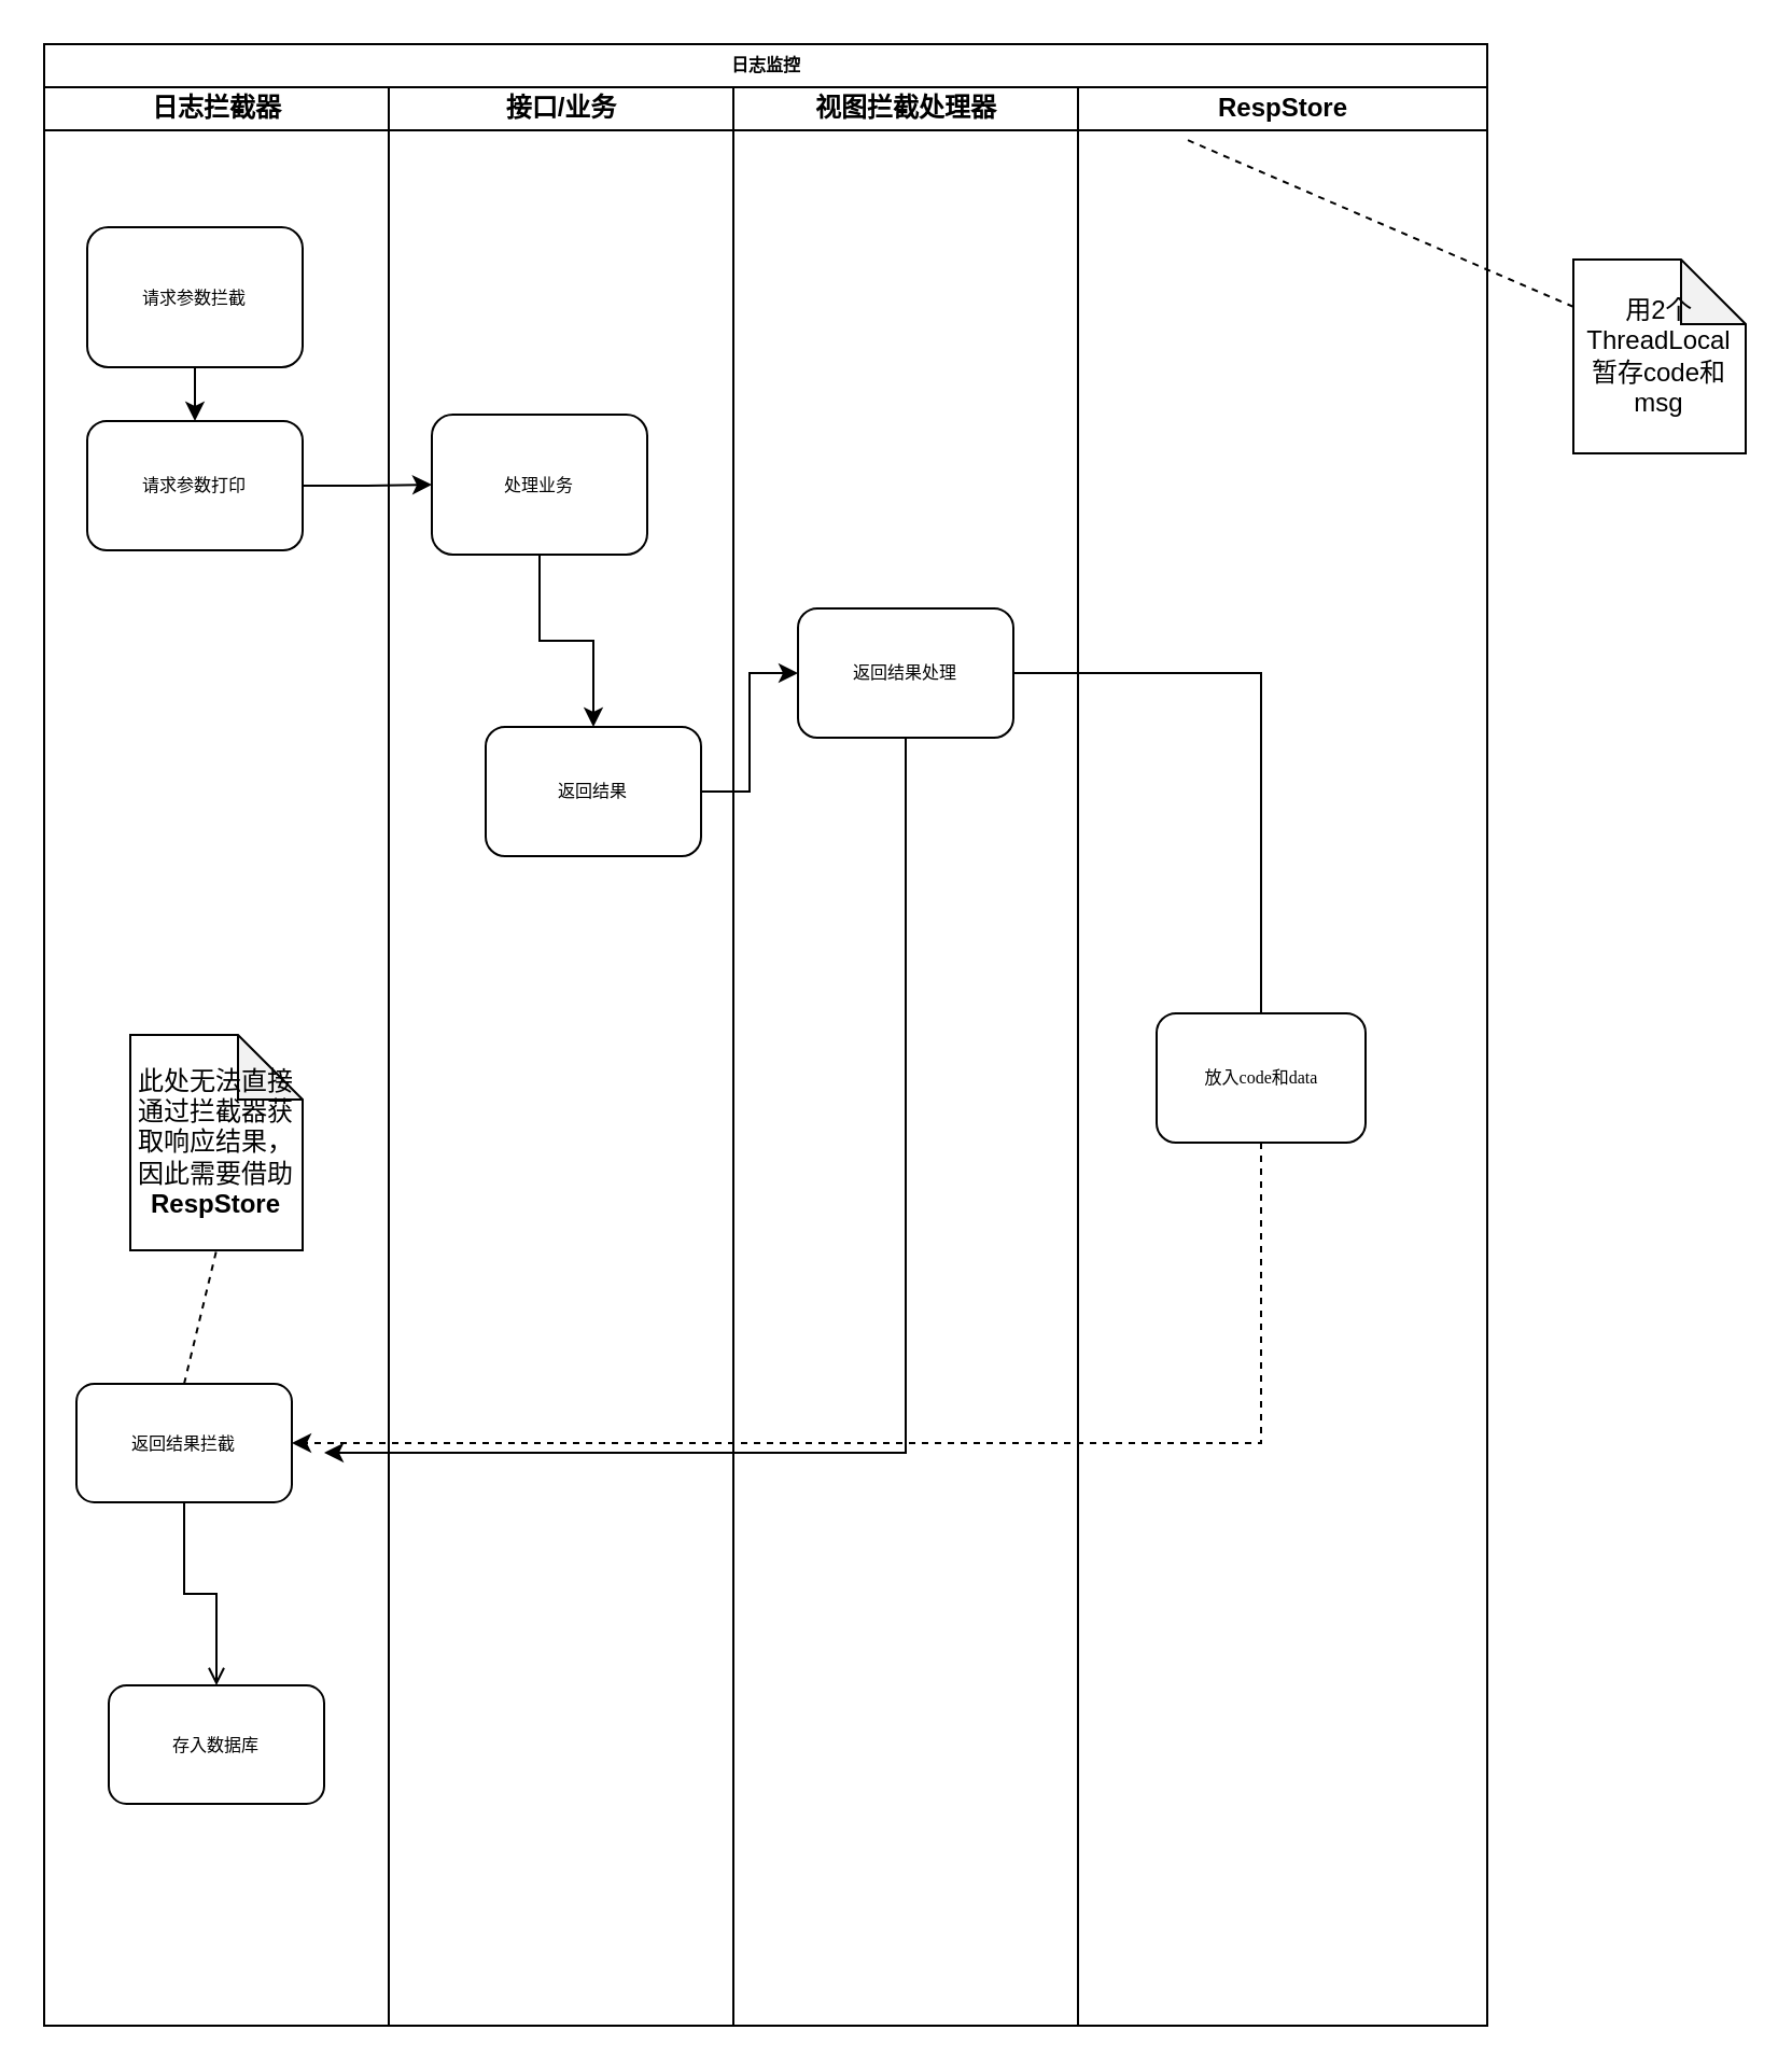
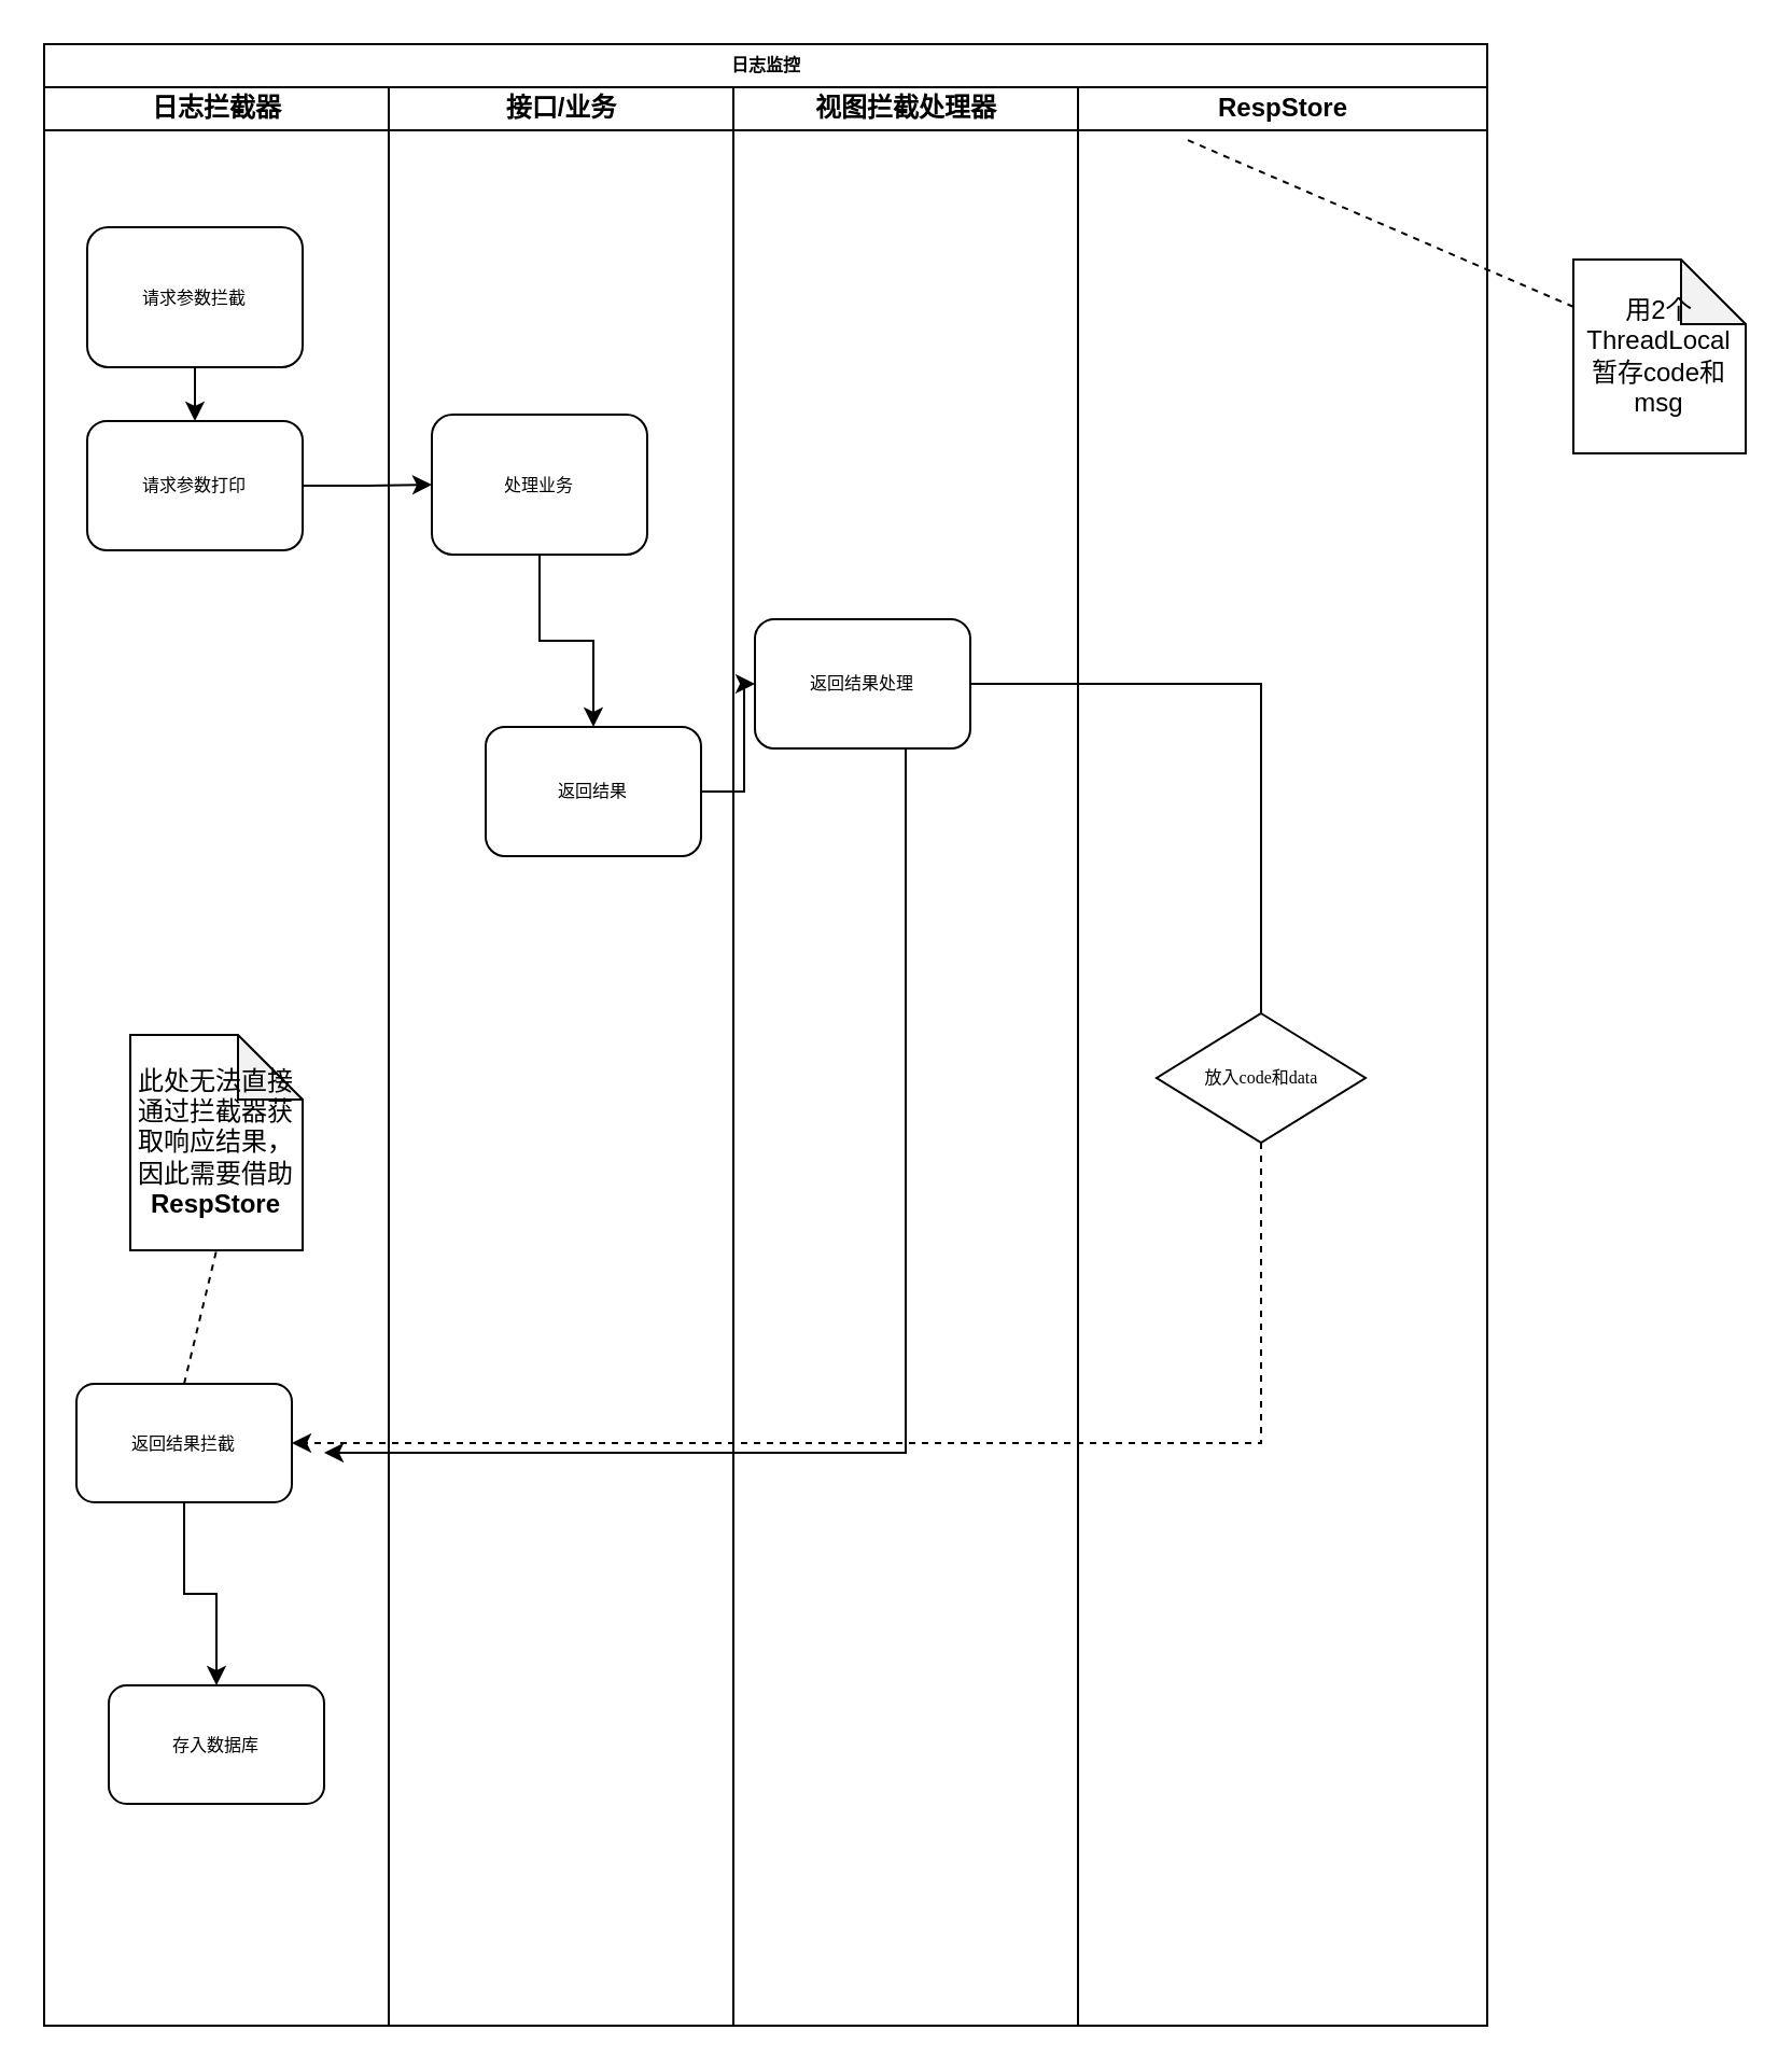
  <mxCell id="0" />
  <mxCell id="1" parent="0" />
  <mxCell id="2" value="日志监控" style="swimlane;html=1;childLayout=stackLayout;startSize=20;rounded=0;shadow=0;labelBackgroundColor=none;strokeWidth=1;fontFamily=Verdana;fontSize=8;align=center;" parent="1" vertex="1"><mxGeometry x="20" y="20" width="670" height="920" as="geometry" /></mxCell>
  <mxCell id="3" value="日志拦截器" style="swimlane;html=1;startSize=20;" parent="2" vertex="1"><mxGeometry y="20" width="160" height="900" as="geometry" /></mxCell>
  <mxCell id="4" value="" style="edgeStyle=orthogonalEdgeStyle;rounded=0;orthogonalLoop=1;jettySize=auto;html=1;" parent="3" source="5" target="6" edge="1"><mxGeometry relative="1" as="geometry" /></mxCell>
  <mxCell id="5" value="请求参数拦截" style="rounded=1;whiteSpace=wrap;html=1;shadow=0;labelBackgroundColor=none;strokeWidth=1;fontFamily=Verdana;fontSize=8;align=center;" parent="3" vertex="1"><mxGeometry x="20" y="65" width="100" height="65" as="geometry" /></mxCell>
  <mxCell id="6" value="请求参数打印" style="rounded=1;whiteSpace=wrap;html=1;shadow=0;labelBackgroundColor=none;strokeWidth=1;fontFamily=Verdana;fontSize=8;align=center;" parent="3" vertex="1"><mxGeometry x="20" y="155" width="100" height="60" as="geometry" /></mxCell>
- <mxCell id="7" value="" style="edgeStyle=orthogonalEdgeStyle;rounded=0;orthogonalLoop=1;jettySize=auto;html=1;endArrow=open;" edge="1" parent="3" source="8" target="9"><mxGeometry relative="1" as="geometry" /></mxCell>
+ <mxCell id="7" value="" style="edgeStyle=orthogonalEdgeStyle;rounded=0;orthogonalLoop=1;jettySize=auto;html=1;" edge="1" parent="3" source="8" target="9"><mxGeometry relative="1" as="geometry" /></mxCell>
  <mxCell id="8" value="返回结果拦截" style="rounded=1;whiteSpace=wrap;html=1;shadow=0;labelBackgroundColor=none;strokeWidth=1;fontFamily=Verdana;fontSize=8;align=center;" parent="3" vertex="1"><mxGeometry x="15" y="602" width="100" height="55" as="geometry" /></mxCell>
  <mxCell id="9" value="存入数据库" style="rounded=1;whiteSpace=wrap;html=1;shadow=0;labelBackgroundColor=none;strokeWidth=1;fontFamily=Verdana;fontSize=8;align=center;" vertex="1" parent="3"><mxGeometry x="30" y="742" width="100" height="55" as="geometry" /></mxCell>
  <mxCell id="10" value="此处无法直接通过拦截器获取响应结果，因此需要借助&lt;br&gt;&lt;span style=&quot;font-weight: 700 ; white-space: nowrap&quot;&gt;RespStore&lt;/span&gt;" style="shape=note;whiteSpace=wrap;html=1;backgroundOutline=1;darkOpacity=0.05;" vertex="1" parent="3"><mxGeometry x="40" y="440" width="80" height="100" as="geometry" /></mxCell>
  <mxCell id="11" value="" style="endArrow=none;dashed=1;html=1;exitX=0.5;exitY=0;exitDx=0;exitDy=0;" edge="1" parent="3" source="8"><mxGeometry width="50" height="50" relative="1" as="geometry"><mxPoint x="30" y="590" as="sourcePoint" /><mxPoint x="80" y="540" as="targetPoint" /></mxGeometry></mxCell>
  <mxCell id="12" value="接口/业务" style="swimlane;html=1;startSize=20;" parent="2" vertex="1"><mxGeometry x="160" y="20" width="160" height="900" as="geometry" /></mxCell>
  <mxCell id="13" value="" style="edgeStyle=orthogonalEdgeStyle;rounded=0;orthogonalLoop=1;jettySize=auto;html=1;" parent="12" source="14" target="15" edge="1"><mxGeometry relative="1" as="geometry" /></mxCell>
  <mxCell id="14" value="处理业务" style="rounded=1;whiteSpace=wrap;html=1;shadow=0;labelBackgroundColor=none;strokeWidth=1;fontFamily=Verdana;fontSize=8;align=center;" parent="12" vertex="1"><mxGeometry x="20" y="152" width="100" height="65" as="geometry" /></mxCell>
  <mxCell id="15" value="返回结果" style="rounded=1;whiteSpace=wrap;html=1;shadow=0;labelBackgroundColor=none;strokeWidth=1;fontFamily=Verdana;fontSize=8;align=center;" parent="12" vertex="1"><mxGeometry x="45" y="297" width="100" height="60" as="geometry" /></mxCell>
  <mxCell id="16" value="" style="edgeStyle=orthogonalEdgeStyle;rounded=0;orthogonalLoop=1;jettySize=auto;html=1;entryX=1;entryY=0.25;entryDx=0;entryDy=0;" parent="12" edge="1"><mxGeometry relative="1" as="geometry"><mxPoint x="-30" y="634" as="targetPoint" /><Array as="points"><mxPoint x="240" y="634" /></Array><mxPoint x="240" y="290" as="sourcePoint" /></mxGeometry></mxCell>
  <mxCell id="17" value="视图拦截处理器" style="swimlane;html=1;startSize=20;" parent="2" vertex="1"><mxGeometry x="320" y="20" width="160" height="900" as="geometry" /></mxCell>
- <mxCell id="18" value="返回结果处理" style="rounded=1;whiteSpace=wrap;html=1;shadow=0;labelBackgroundColor=none;strokeWidth=1;fontFamily=Verdana;fontSize=8;align=center;" parent="17" vertex="1"><mxGeometry x="30" y="242" width="100" height="60" as="geometry" /></mxCell>
+ <mxCell id="18" value="返回结果处理" style="rounded=1;whiteSpace=wrap;html=1;shadow=0;labelBackgroundColor=none;strokeWidth=1;fontFamily=Verdana;fontSize=8;align=center;" parent="17" vertex="1"><mxGeometry x="10" y="247" width="100" height="60" as="geometry" /></mxCell>
  <mxCell id="19" value="RespStore" style="swimlane;html=1;startSize=20;" parent="2" vertex="1"><mxGeometry x="480" y="20" width="190" height="900" as="geometry" /></mxCell>
- <mxCell id="20" value="放入code和data" style="rounded=1;whiteSpace=wrap;html=1;shadow=0;labelBackgroundColor=none;strokeWidth=1;fontFamily=Verdana;fontSize=8;align=center;" parent="19" vertex="1"><mxGeometry x="36.5" y="430" width="97" height="60" as="geometry" /></mxCell>
+ <mxCell id="20" value="放入code和data" style="rhombus;whiteSpace=wrap;html=1;shadow=0;labelBackgroundColor=none;strokeWidth=1;fontFamily=Verdana;fontSize=8;align=center;" parent="19" vertex="1"><mxGeometry x="36.5" y="430" width="97" height="60" as="geometry" /></mxCell>
  <mxCell id="21" value="" style="edgeStyle=orthogonalEdgeStyle;rounded=0;orthogonalLoop=1;jettySize=auto;html=1;entryX=0;entryY=0.5;entryDx=0;entryDy=0;" parent="2" source="6" target="14" edge="1"><mxGeometry relative="1" as="geometry" /></mxCell>
  <mxCell id="22" value="" style="edgeStyle=orthogonalEdgeStyle;rounded=0;orthogonalLoop=1;jettySize=auto;html=1;" parent="2" source="15" target="18" edge="1"><mxGeometry relative="1" as="geometry" /></mxCell>
  <mxCell id="23" value="" style="edgeStyle=orthogonalEdgeStyle;rounded=0;orthogonalLoop=1;jettySize=auto;html=1;entryX=0.5;entryY=0;entryDx=0;entryDy=0;endArrow=none;" parent="2" source="18" target="20" edge="1"><mxGeometry relative="1" as="geometry"><mxPoint x="629" y="325" as="targetPoint" /></mxGeometry></mxCell>
  <mxCell id="24" value="" style="rounded=0;orthogonalLoop=1;jettySize=auto;html=1;entryX=1;entryY=0.5;entryDx=0;entryDy=0;dashed=1;edgeStyle=orthogonalEdgeStyle;exitX=0.5;exitY=1;exitDx=0;exitDy=0;" parent="2" source="20" target="8" edge="1"><mxGeometry relative="1" as="geometry"><mxPoint x="510" y="720" as="targetPoint" /><mxPoint x="590" y="750" as="sourcePoint" /></mxGeometry></mxCell>
  <mxCell id="25" value="用2个ThreadLocal暂存code和msg" style="shape=note;whiteSpace=wrap;html=1;backgroundOutline=1;darkOpacity=0.05;" parent="1" vertex="1"><mxGeometry x="730" y="120" width="80" height="90" as="geometry" /></mxCell>
  <mxCell id="26" value="" style="endArrow=none;dashed=1;html=1;entryX=0.254;entryY=0.026;entryDx=0;entryDy=0;exitX=0;exitY=0.244;exitDx=0;exitDy=0;exitPerimeter=0;entryPerimeter=0;" parent="1" source="25" target="19" edge="1"><mxGeometry width="50" height="50" relative="1" as="geometry"><mxPoint x="580" y="140" as="sourcePoint" /><mxPoint x="630" y="90" as="targetPoint" /></mxGeometry></mxCell>
